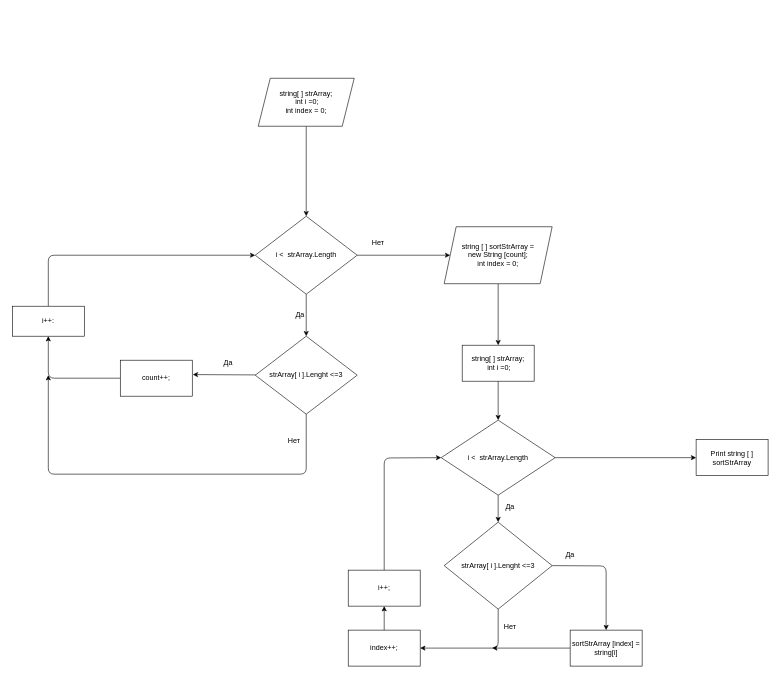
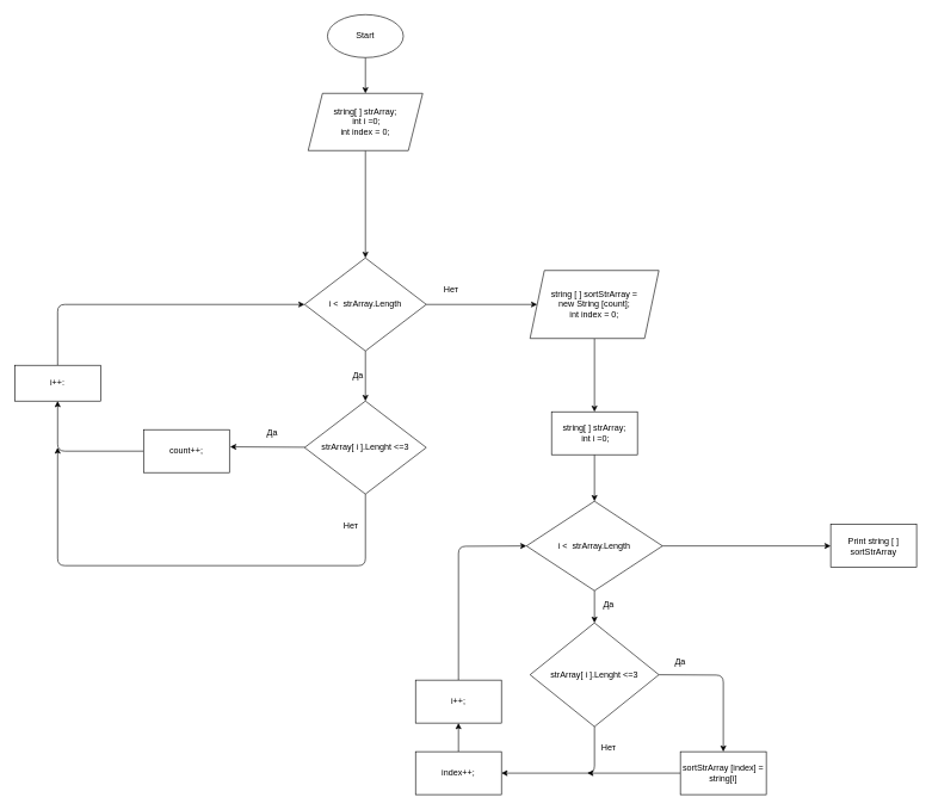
  <mxCell id="0" />
  <mxCell id="1" parent="0" />
+ <mxCell id="2" style="edgeStyle=none;html=1;exitX=0.5;exitY=1;exitDx=0;exitDy=0;entryX=0.5;entryY=0;entryDx=0;entryDy=0;" edge="1" parent="1" source="3" target="5"><mxGeometry relative="1" as="geometry" /></mxCell>
+ <mxCell id="3" value="Start" style="ellipse;whiteSpace=wrap;html=1;" vertex="1" parent="1"><mxGeometry x="457" y="20" width="106" height="60" as="geometry" /></mxCell>
  <mxCell id="4" style="edgeStyle=none;html=1;exitX=0.5;exitY=1;exitDx=0;exitDy=0;entryX=0.5;entryY=0;entryDx=0;entryDy=0;" edge="1" parent="1" source="5" target="7"><mxGeometry relative="1" as="geometry"><mxPoint x="510" y="270" as="targetPoint" /></mxGeometry></mxCell>
  <mxCell id="5" value="string[ ] strArray;&lt;br&gt;&amp;nbsp;int i =0;&lt;br&gt;int index = 0;" style="shape=parallelogram;perimeter=parallelogramPerimeter;whiteSpace=wrap;html=1;fixedSize=1;" vertex="1" parent="1"><mxGeometry x="430" y="130" width="160" height="80" as="geometry" /></mxCell>
  <mxCell id="6" style="edgeStyle=none;html=1;entryX=0.5;entryY=0;entryDx=0;entryDy=0;" edge="1" parent="1" source="7" target="10"><mxGeometry relative="1" as="geometry" /></mxCell>
  <mxCell id="7" value="i &amp;lt;&amp;nbsp; strArray.Length" style="rhombus;whiteSpace=wrap;html=1;" vertex="1" parent="1"><mxGeometry x="425" y="360" width="170" height="130" as="geometry" /></mxCell>
  <mxCell id="8" style="edgeStyle=none;html=1;entryX=1.008;entryY=0.4;entryDx=0;entryDy=0;entryPerimeter=0;" edge="1" parent="1" source="10" target="14"><mxGeometry relative="1" as="geometry" /></mxCell>
  <mxCell id="9" style="edgeStyle=none;html=1;exitX=0.5;exitY=1;exitDx=0;exitDy=0;" edge="1" parent="1" source="10"><mxGeometry relative="1" as="geometry"><mxPoint x="80" y="625" as="targetPoint" /><Array as="points"><mxPoint x="510" y="790" /><mxPoint x="80" y="790" /></Array></mxGeometry></mxCell>
  <mxCell id="10" value="strArray[ i ].Lenght &amp;lt;=3" style="rhombus;whiteSpace=wrap;html=1;" vertex="1" parent="1"><mxGeometry x="425" y="560" width="170" height="130" as="geometry" /></mxCell>
  <mxCell id="11" style="edgeStyle=none;html=1;entryX=0;entryY=0.5;entryDx=0;entryDy=0;" edge="1" parent="1" source="12" target="7"><mxGeometry relative="1" as="geometry"><mxPoint x="510" y="230" as="targetPoint" /><Array as="points"><mxPoint x="80" y="425" /></Array></mxGeometry></mxCell>
  <mxCell id="12" value="i++:" style="rounded=0;whiteSpace=wrap;html=1;" vertex="1" parent="1"><mxGeometry x="20" y="510" width="120" height="50" as="geometry" /></mxCell>
  <mxCell id="13" style="edgeStyle=none;html=1;entryX=0.5;entryY=1;entryDx=0;entryDy=0;" edge="1" parent="1" source="14" target="12"><mxGeometry relative="1" as="geometry"><mxPoint x="80" y="570" as="targetPoint" /><Array as="points"><mxPoint x="80" y="630" /></Array></mxGeometry></mxCell>
  <mxCell id="14" value="count++;" style="rounded=0;whiteSpace=wrap;html=1;" vertex="1" parent="1"><mxGeometry x="200" y="600" width="120" height="60" as="geometry" /></mxCell>
  <mxCell id="15" value="Да" style="text;html=1;strokeColor=none;fillColor=none;align=center;verticalAlign=middle;whiteSpace=wrap;rounded=0;" vertex="1" parent="1"><mxGeometry x="350" y="590" width="60" height="30" as="geometry" /></mxCell>
  <mxCell id="16" value="Нет" style="text;html=1;strokeColor=none;fillColor=none;align=center;verticalAlign=middle;whiteSpace=wrap;rounded=0;" vertex="1" parent="1"><mxGeometry x="460" y="720" width="60" height="30" as="geometry" /></mxCell>
  <mxCell id="17" value="Да" style="text;html=1;strokeColor=none;fillColor=none;align=center;verticalAlign=middle;whiteSpace=wrap;rounded=0;" vertex="1" parent="1"><mxGeometry x="470" y="510" width="60" height="30" as="geometry" /></mxCell>
  <mxCell id="18" style="edgeStyle=none;html=1;exitX=1;exitY=0.5;exitDx=0;exitDy=0;entryX=0.5;entryY=0;entryDx=0;entryDy=0;" edge="1" parent="1" source="20" target="31"><mxGeometry relative="1" as="geometry"><mxPoint x="1060" y="943" as="targetPoint" /><Array as="points"><mxPoint x="1010" y="943" /></Array></mxGeometry></mxCell>
  <mxCell id="19" style="edgeStyle=none;html=1;exitX=0.5;exitY=1;exitDx=0;exitDy=0;entryX=1;entryY=0.5;entryDx=0;entryDy=0;" edge="1" parent="1" source="20" target="35"><mxGeometry relative="1" as="geometry"><Array as="points"><mxPoint x="830" y="1080" /></Array></mxGeometry></mxCell>
  <mxCell id="20" value="&lt;span&gt;strArray[ i ].Lenght &amp;lt;=3&lt;/span&gt;" style="rhombus;whiteSpace=wrap;html=1;" vertex="1" parent="1"><mxGeometry x="740" y="870" width="180" height="145" as="geometry" /></mxCell>
  <mxCell id="21" style="edgeStyle=none;html=1;exitX=0.5;exitY=1;exitDx=0;exitDy=0;" edge="1" parent="1" source="22" target="25"><mxGeometry relative="1" as="geometry" /></mxCell>
  <mxCell id="22" value="string [ ] sortStrArray = &lt;br&gt;new String [count];&lt;br&gt;int index = 0;" style="shape=parallelogram;perimeter=parallelogramPerimeter;whiteSpace=wrap;html=1;fixedSize=1;" vertex="1" parent="1"><mxGeometry x="740" y="377.5" width="180" height="95" as="geometry" /></mxCell>
  <mxCell id="23" value="" style="endArrow=classic;html=1;exitX=1;exitY=0.5;exitDx=0;exitDy=0;entryX=0;entryY=0.5;entryDx=0;entryDy=0;" edge="1" parent="1" source="7" target="22"><mxGeometry width="50" height="50" relative="1" as="geometry"><mxPoint x="840" y="590" as="sourcePoint" /><mxPoint x="890" y="540" as="targetPoint" /></mxGeometry></mxCell>
  <mxCell id="24" style="edgeStyle=none;html=1;exitX=0.5;exitY=1;exitDx=0;exitDy=0;entryX=0.5;entryY=0;entryDx=0;entryDy=0;" edge="1" parent="1" source="25" target="28"><mxGeometry relative="1" as="geometry" /></mxCell>
  <mxCell id="25" value="&lt;span&gt;string[ ] strArray;&lt;/span&gt;&lt;br&gt;&lt;span&gt;&amp;nbsp;int i =0;&lt;/span&gt;&lt;br&gt;" style="rounded=0;whiteSpace=wrap;html=1;" vertex="1" parent="1"><mxGeometry x="770" y="575" width="120" height="60" as="geometry" /></mxCell>
  <mxCell id="26" style="edgeStyle=none;html=1;exitX=0.5;exitY=1;exitDx=0;exitDy=0;entryX=0.5;entryY=0;entryDx=0;entryDy=0;" edge="1" parent="1" source="28" target="20"><mxGeometry relative="1" as="geometry" /></mxCell>
  <mxCell id="27" style="edgeStyle=none;html=1;" edge="1" parent="1" source="28" target="39"><mxGeometry relative="1" as="geometry"><mxPoint x="1150" y="762.5" as="targetPoint" /></mxGeometry></mxCell>
  <mxCell id="28" value="&lt;span&gt;i &amp;lt;&amp;nbsp; strArray.Length&lt;/span&gt;" style="rhombus;whiteSpace=wrap;html=1;" vertex="1" parent="1"><mxGeometry x="735" y="700" width="190" height="125" as="geometry" /></mxCell>
  <mxCell id="29" value="Нет" style="text;html=1;strokeColor=none;fillColor=none;align=center;verticalAlign=middle;whiteSpace=wrap;rounded=0;" vertex="1" parent="1"><mxGeometry x="600" y="390" width="60" height="30" as="geometry" /></mxCell>
  <mxCell id="30" style="edgeStyle=none;html=1;" edge="1" parent="1" source="31"><mxGeometry relative="1" as="geometry"><mxPoint x="820" y="1080" as="targetPoint" /></mxGeometry></mxCell>
  <mxCell id="31" value="&lt;span&gt;sortStrArray [index] = string[i]&lt;/span&gt;" style="rounded=0;whiteSpace=wrap;html=1;" vertex="1" parent="1"><mxGeometry x="950" y="1050" width="120" height="60" as="geometry" /></mxCell>
  <mxCell id="32" value="Да" style="text;html=1;strokeColor=none;fillColor=none;align=center;verticalAlign=middle;whiteSpace=wrap;rounded=0;" vertex="1" parent="1"><mxGeometry x="920" y="910" width="60" height="30" as="geometry" /></mxCell>
  <mxCell id="33" value="Да" style="text;html=1;strokeColor=none;fillColor=none;align=center;verticalAlign=middle;whiteSpace=wrap;rounded=0;" vertex="1" parent="1"><mxGeometry x="820" y="830" width="60" height="30" as="geometry" /></mxCell>
  <mxCell id="34" style="edgeStyle=none;html=1;exitX=0.5;exitY=0;exitDx=0;exitDy=0;entryX=0.5;entryY=1;entryDx=0;entryDy=0;" edge="1" parent="1" source="35" target="37"><mxGeometry relative="1" as="geometry" /></mxCell>
  <mxCell id="35" value="index++;" style="rounded=0;whiteSpace=wrap;html=1;" vertex="1" parent="1"><mxGeometry x="580" y="1050" width="120" height="60" as="geometry" /></mxCell>
  <mxCell id="36" style="edgeStyle=none;html=1;entryX=0;entryY=0.5;entryDx=0;entryDy=0;" edge="1" parent="1" source="37" target="28"><mxGeometry relative="1" as="geometry"><Array as="points"><mxPoint x="640" y="763" /></Array></mxGeometry></mxCell>
  <mxCell id="37" value="i++;" style="rounded=0;whiteSpace=wrap;html=1;" vertex="1" parent="1"><mxGeometry x="580" y="950" width="120" height="60" as="geometry" /></mxCell>
  <mxCell id="38" value="Нет" style="text;html=1;strokeColor=none;fillColor=none;align=center;verticalAlign=middle;whiteSpace=wrap;rounded=0;" vertex="1" parent="1"><mxGeometry x="820" y="1030" width="60" height="30" as="geometry" /></mxCell>
  <mxCell id="39" value="Print string [ ] sortStrArray" style="rounded=0;whiteSpace=wrap;html=1;" vertex="1" parent="1"><mxGeometry x="1160" y="732.5" width="120" height="60" as="geometry" /></mxCell>
